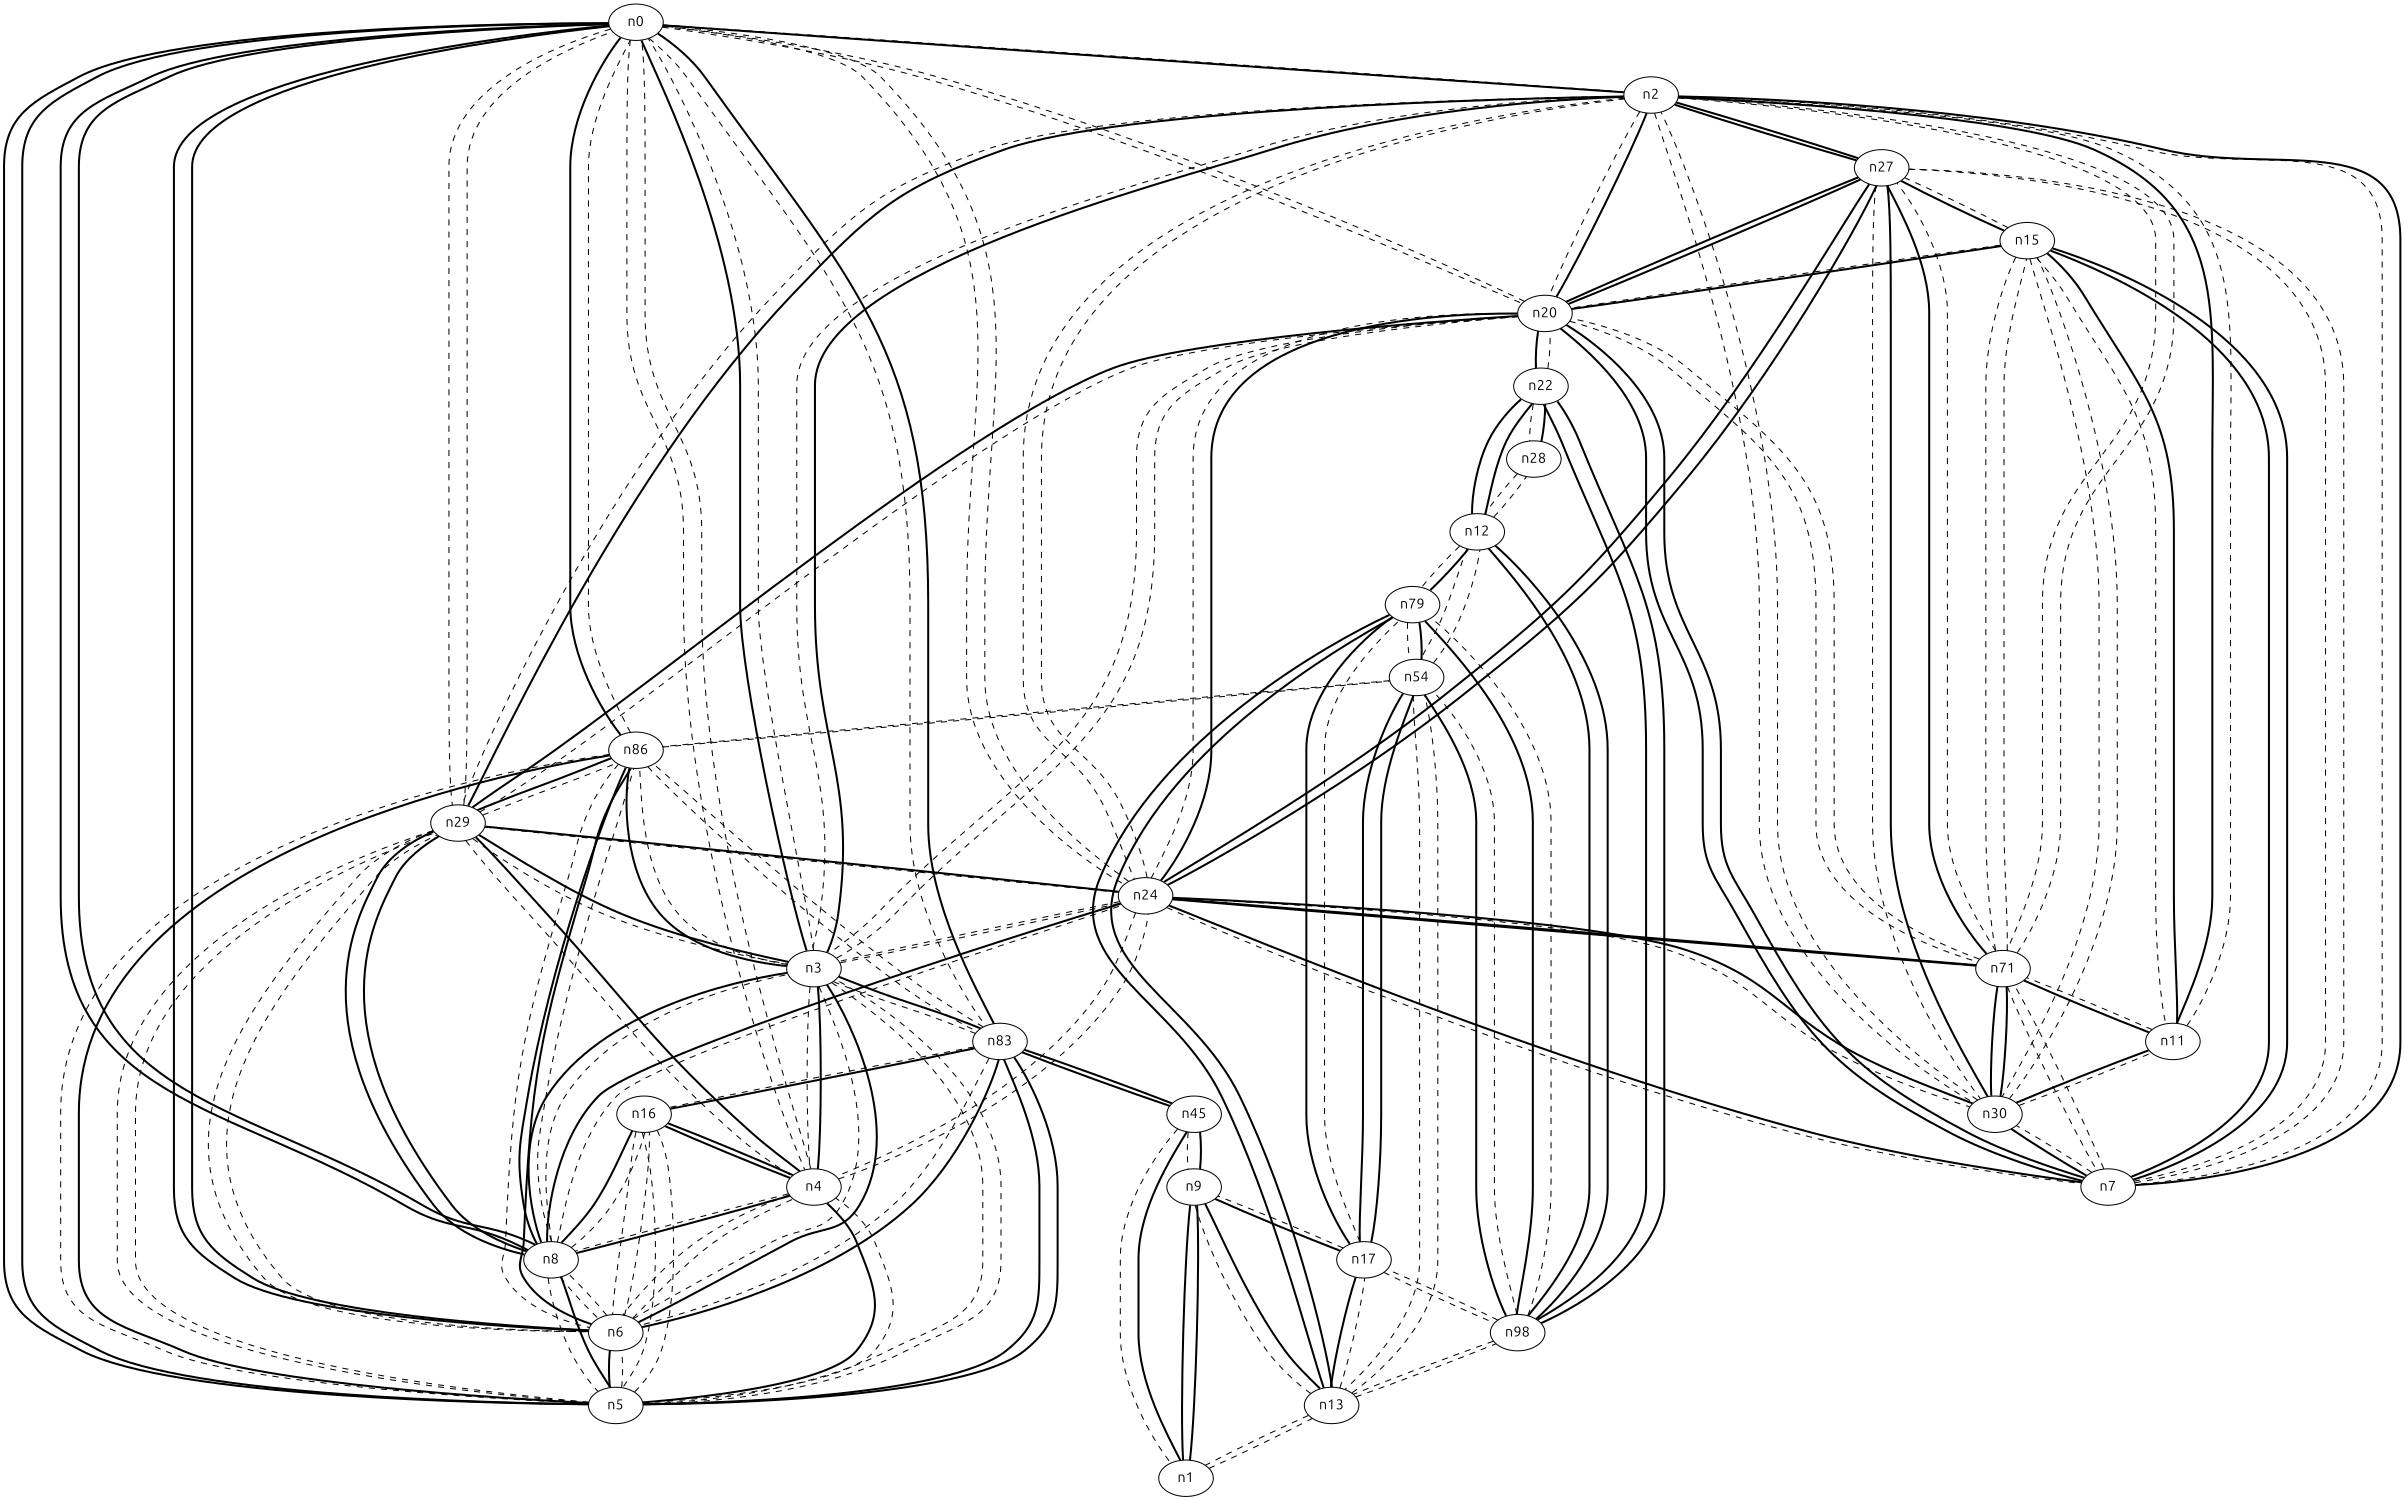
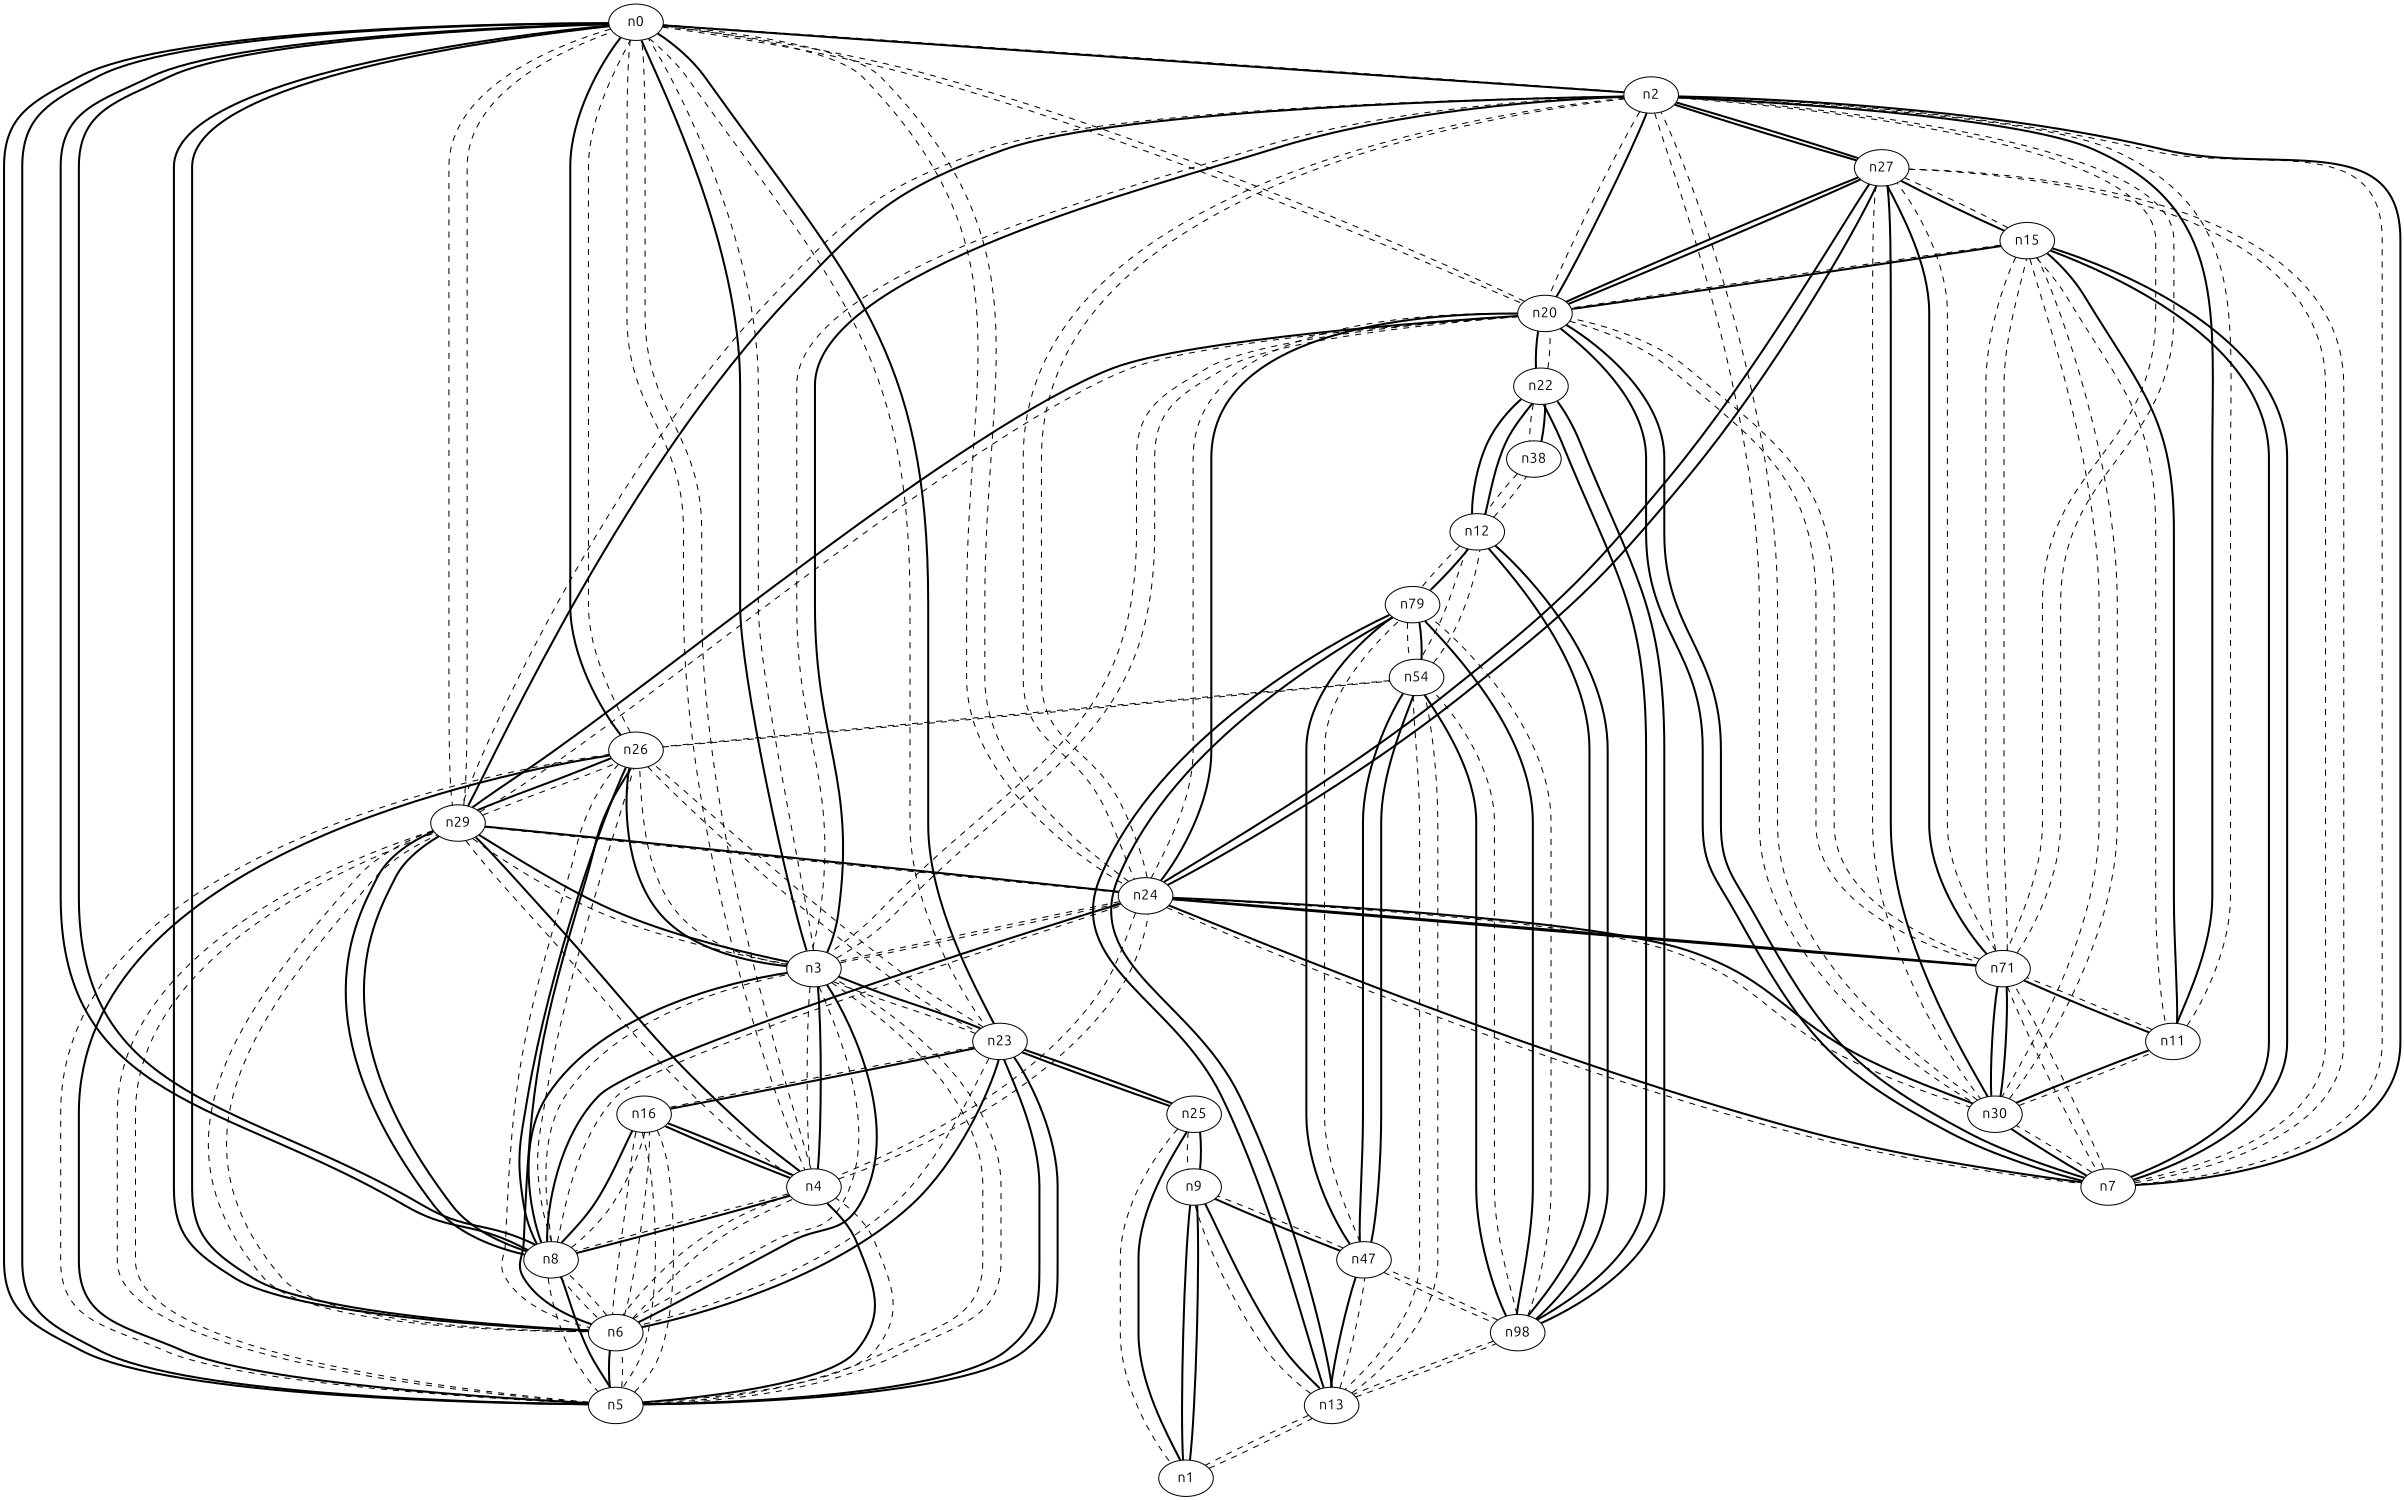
  graph {
    fontname=Ubuntu
    node [fontname=Ubuntu]
    edge [fontname=Ubuntu style=dashed]
    n0
    n2
    n3
    n4
    n5
    n6
    n8
    n20
-   n23 [label=n83]
+   n23
    n24
-   n26 [label=n86]
+   n26
    n29
    n7
    n10 [label=n30]
    n11
    n21 [label=n71]
    n27
    n16
    n15
    n22
-   n25 [label=n45]
+   n25
    n14 [label=n54]
    n1
    n9
    n13
-   n17
+   n17 [label=n47]
    n18 [label=n98]
    n19 [label=n79]
    n12
-   n28
+   n28 [label=n38]
    n0 -- n2 [style=bold]
    n0 -- n3 [style=bold]
    n0 -- n4
    n0 -- n5 [style=bold]
    n0 -- n6 [style=bold]
    n0 -- n8 [style=bold]
    n0 -- n20
    n0 -- n23
    n0 -- n24
    n0 -- n26 [style=bold]
    n0 -- n29
    n2 -- n0
    n2 -- n3
    n2 -- n20
    n2 -- n24
    n2 -- n29
    n2 -- n7
    n2 -- n10
    n2 -- n11 [style=bold]
    n2 -- n21
    n2 -- n27 [style=bold]
    n3 -- n0
    n3 -- n2 [style=bold]
    n3 -- n4
    n3 -- n5
    n3 -- n6
    n3 -- n8 [style=bold]
    n3 -- n20
    n3 -- n23
    n3 -- n24
    n3 -- n26
    n3 -- n29 [style=bold]
    n4 -- n0
    n4 -- n3 [style=bold]
    n4 -- n5 [style=bold]
    n4 -- n6
    n4 -- n8
    n4 -- n24
    n4 -- n29 [style=bold]
    n4 -- n16 [style=bold]
    n5 -- n0 [style=bold]
    n5 -- n3
    n5 -- n4
    n5 -- n6
    n5 -- n8 [style=bold]
    n5 -- n23 [style=bold]
    n5 -- n26 [style=bold]
    n5 -- n29
    n5 -- n16
    n6 -- n0 [style=bold]
    n6 -- n3 [style=bold]
    n6 -- n4
    n6 -- n5 [style=bold]
    n6 -- n8
    n6 -- n23 [style=bold]
    n6 -- n26 [style=bold]
    n6 -- n29
    n6 -- n16
    n8 -- n0 [style=bold]
    n8 -- n3
    n8 -- n4 [style=bold]
    n8 -- n5
    n8 -- n6
    n8 -- n24
    n8 -- n26
    n8 -- n29 [style=bold]
    n8 -- n16
    n20 -- n0
    n20 -- n2 [style=bold]
    n20 -- n3
    n20 -- n24
    n20 -- n29 [style=bold]
    n20 -- n7 [style=bold]
    n20 -- n21
    n20 -- n27 [style=bold]
    n20 -- n15 [style=bold]
    n20 -- n22 [style=bold]
    n23 -- n0 [style=bold]
    n23 -- n3 [style=bold]
    n23 -- n5 [style=bold]
    n23 -- n6
    n23 -- n26
    n23 -- n16
    n23 -- n25 [style=bold]
    n24 -- n0
    n24 -- n2
    n24 -- n3
    n24 -- n4
    n24 -- n8 [style=bold]
    n24 -- n20 [style=bold]
    n24 -- n29 [style=bold]
    n24 -- n7
    n24 -- n10
    n24 -- n21 [style=bold]
    n24 -- n27 [style=bold]
    n26 -- n0
    n26 -- n3 [style=bold]
    n26 -- n5
    n26 -- n6
    n26 -- n8 [style=bold]
    n26 -- n23
    n26 -- n29 [style=bold]
    n26 -- n14
    n29 -- n0
    n29 -- n2 [style=bold]
    n29 -- n3
    n29 -- n4
    n29 -- n5
    n29 -- n6
    n29 -- n8 [style=bold]
    n29 -- n20
    n29 -- n24
    n29 -- n26
    n7 -- n2 [style=bold]
    n7 -- n20 [style=bold]
    n7 -- n24 [style=bold]
    n7 -- n10
    n7 -- n21
    n7 -- n27
    n7 -- n15 [style=bold]
    n10 -- n2
    n10 -- n24 [style=bold]
    n10 -- n7 [style=bold]
    n10 -- n11
    n10 -- n21 [style=bold]
    n10 -- n27 [style=bold]
    n10 -- n15
    n11 -- n2
    n11 -- n10 [style=bold]
    n11 -- n21
    n11 -- n15 [style=bold]
    n21 -- n2
    n21 -- n20
    n21 -- n24 [style=bold]
    n21 -- n7
    n21 -- n10 [style=bold]
    n21 -- n11 [style=bold]
    n21 -- n27
    n21 -- n15
    n27 -- n2 [style=bold]
    n27 -- n20 [style=bold]
    n27 -- n24 [style=bold]
    n27 -- n7
    n27 -- n10
    n27 -- n21 [style=bold]
    n27 -- n15 [style=bold]
    n16 -- n4 [style=bold]
    n16 -- n5
    n16 -- n6
    n16 -- n8 [style=bold]
    n16 -- n23 [style=bold]
    n15 -- n20
    n15 -- n7 [style=bold]
    n15 -- n10
    n15 -- n11
    n15 -- n21
    n15 -- n27
    n22 -- n20
    n22 -- n18 [style=bold]
    n22 -- n12 [style=bold]
    n22 -- n28
    n25 -- n23 [style=bold]
    n25 -- n1
    n25 -- n9
    n14 -- n26
    n14 -- n13
    n14 -- n17 [style=bold]
    n14 -- n18 [style=bold]
    n14 -- n19 [style=bold]
    n14 -- n12
    n1 -- n25 [style=bold]
    n1 -- n9 [style=bold]
    n1 -- n13
    n9 -- n25 [style=bold]
    n9 -- n1 [style=bold]
    n9 -- n13
    n9 -- n17 [style=bold]
    n13 -- n14
    n13 -- n1
    n13 -- n9 [style=bold]
    n13 -- n17
    n13 -- n18
    n13 -- n19 [style=bold]
    n17 -- n14 [style=bold]
    n17 -- n9
    n17 -- n13 [style=bold]
    n17 -- n18
    n17 -- n19
    n18 -- n22 [style=bold]
    n18 -- n14
    n18 -- n13
    n18 -- n17
    n18 -- n19
    n18 -- n12 [style=bold]
    n19 -- n14
    n19 -- n13 [style=bold]
    n19 -- n17 [style=bold]
    n19 -- n18 [style=bold]
    n19 -- n12 [style=bold]
    n12 -- n22 [style=bold]
    n12 -- n14
    n12 -- n18 [style=bold]
    n12 -- n19
    n12 -- n28
    n28 -- n22 [style=bold]
    n28 -- n12
  }
